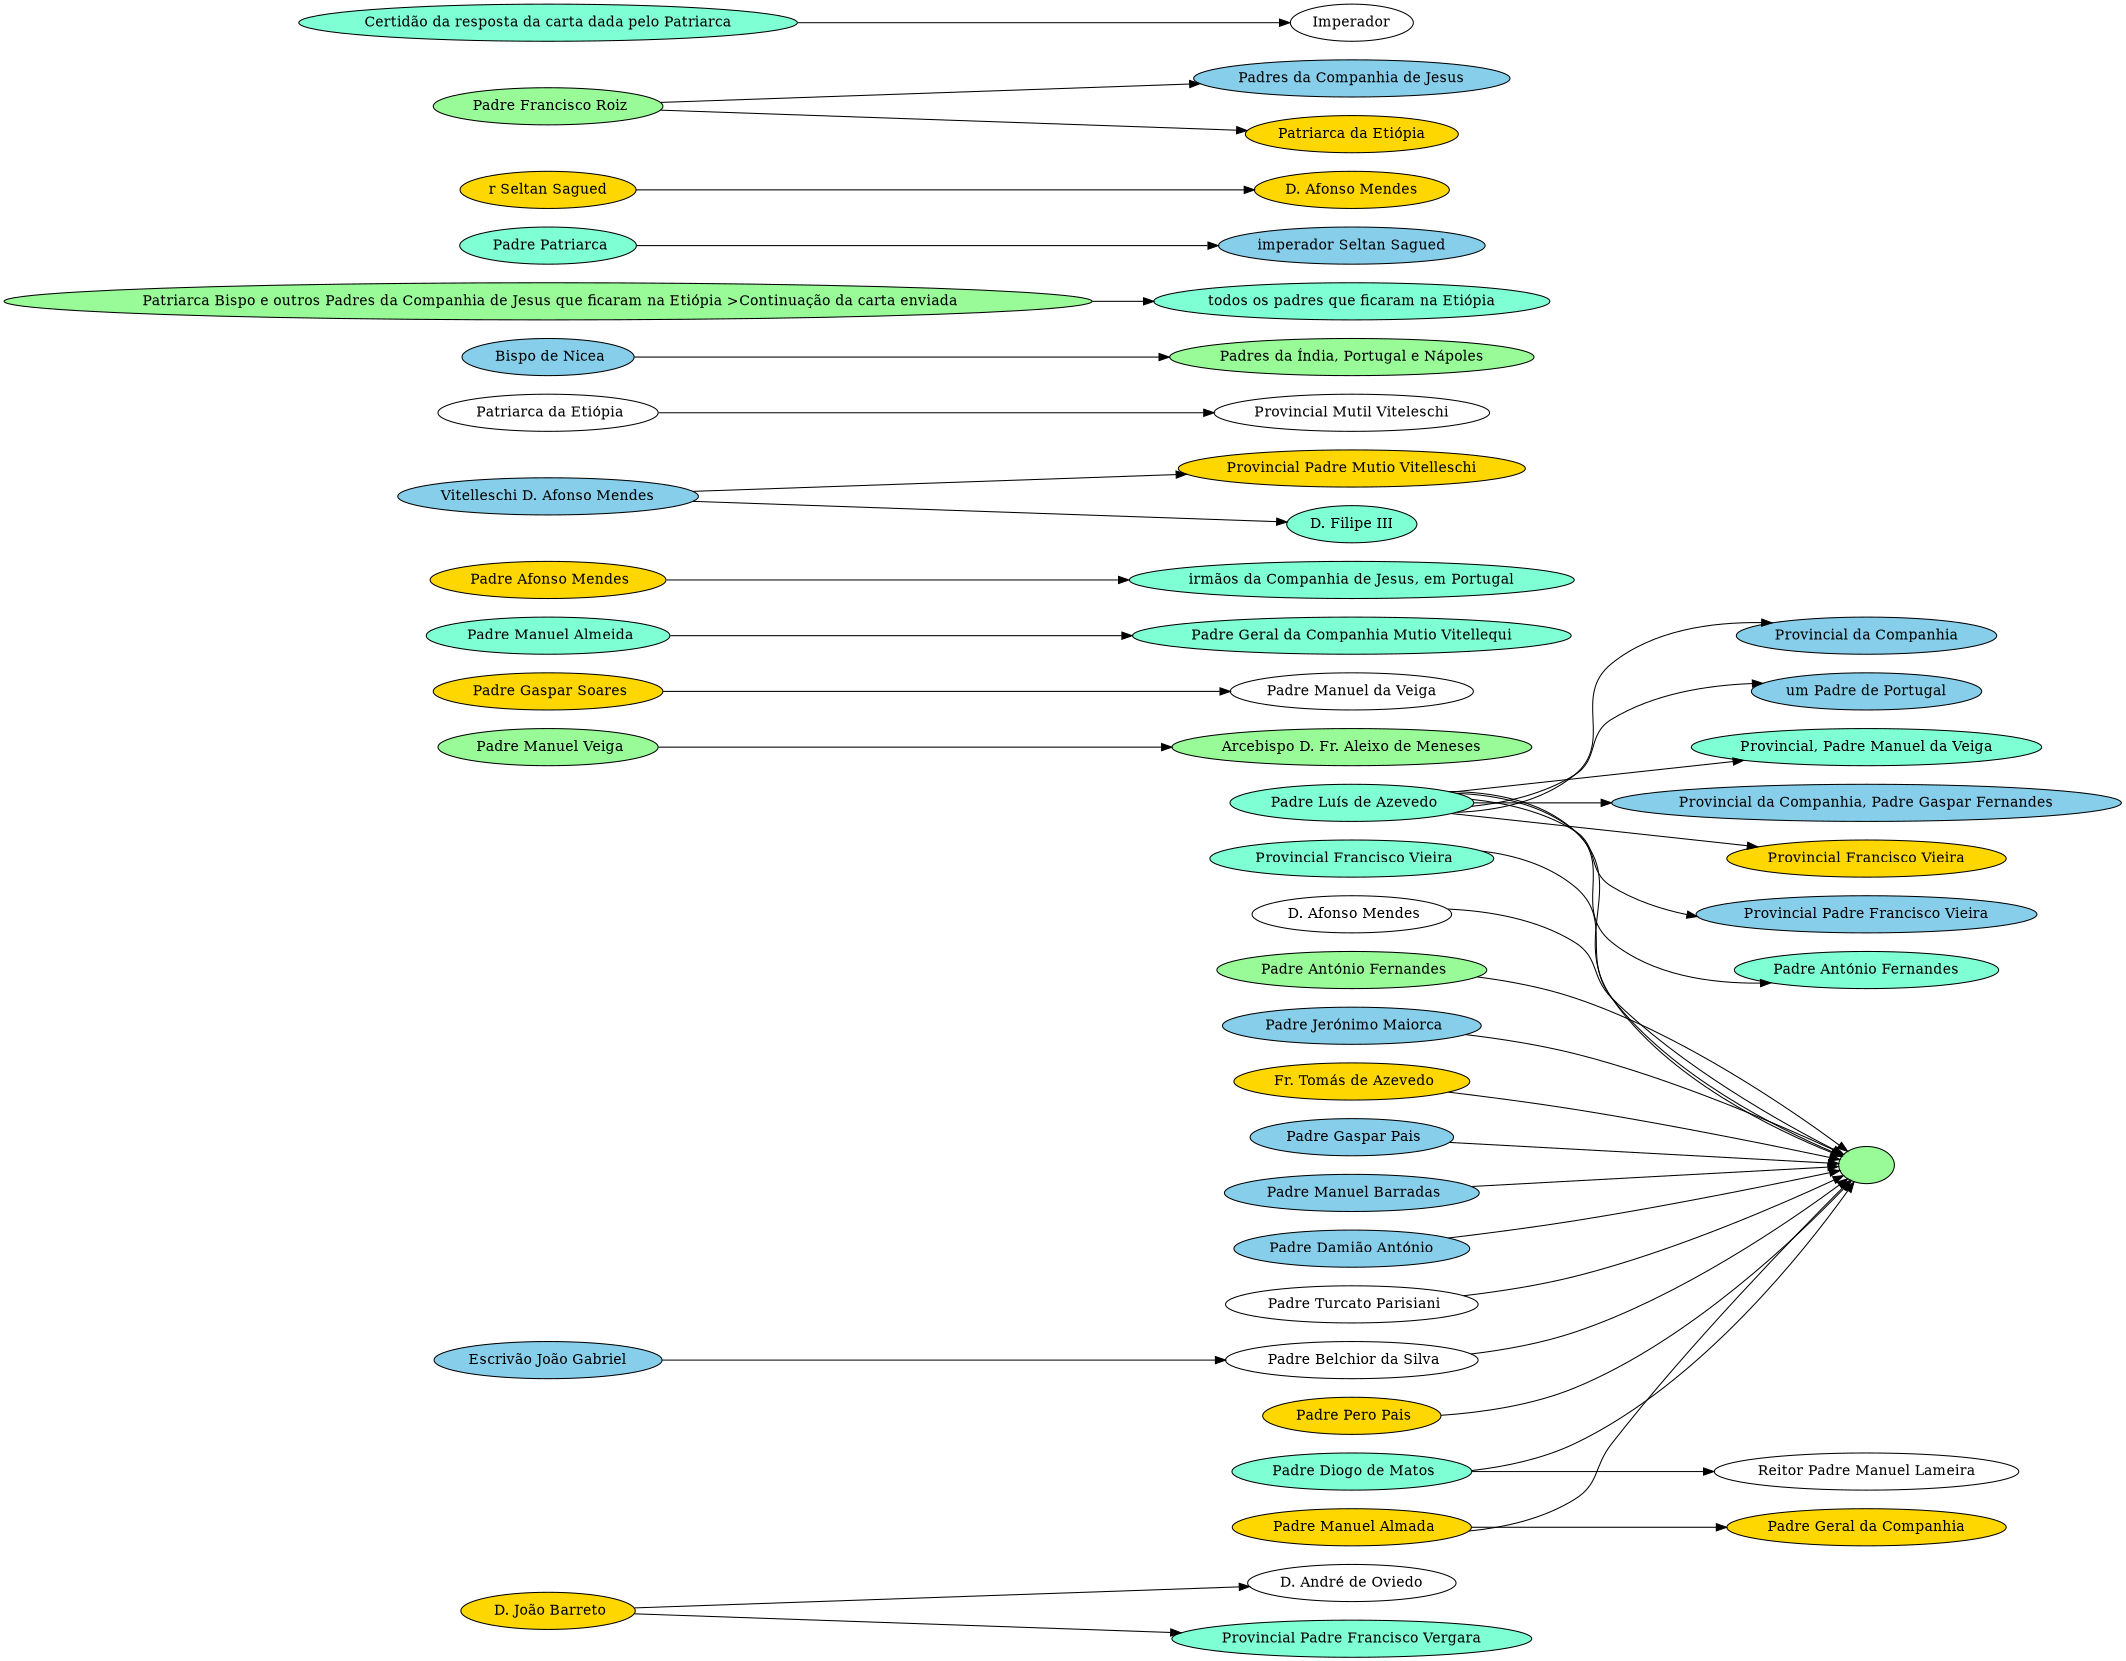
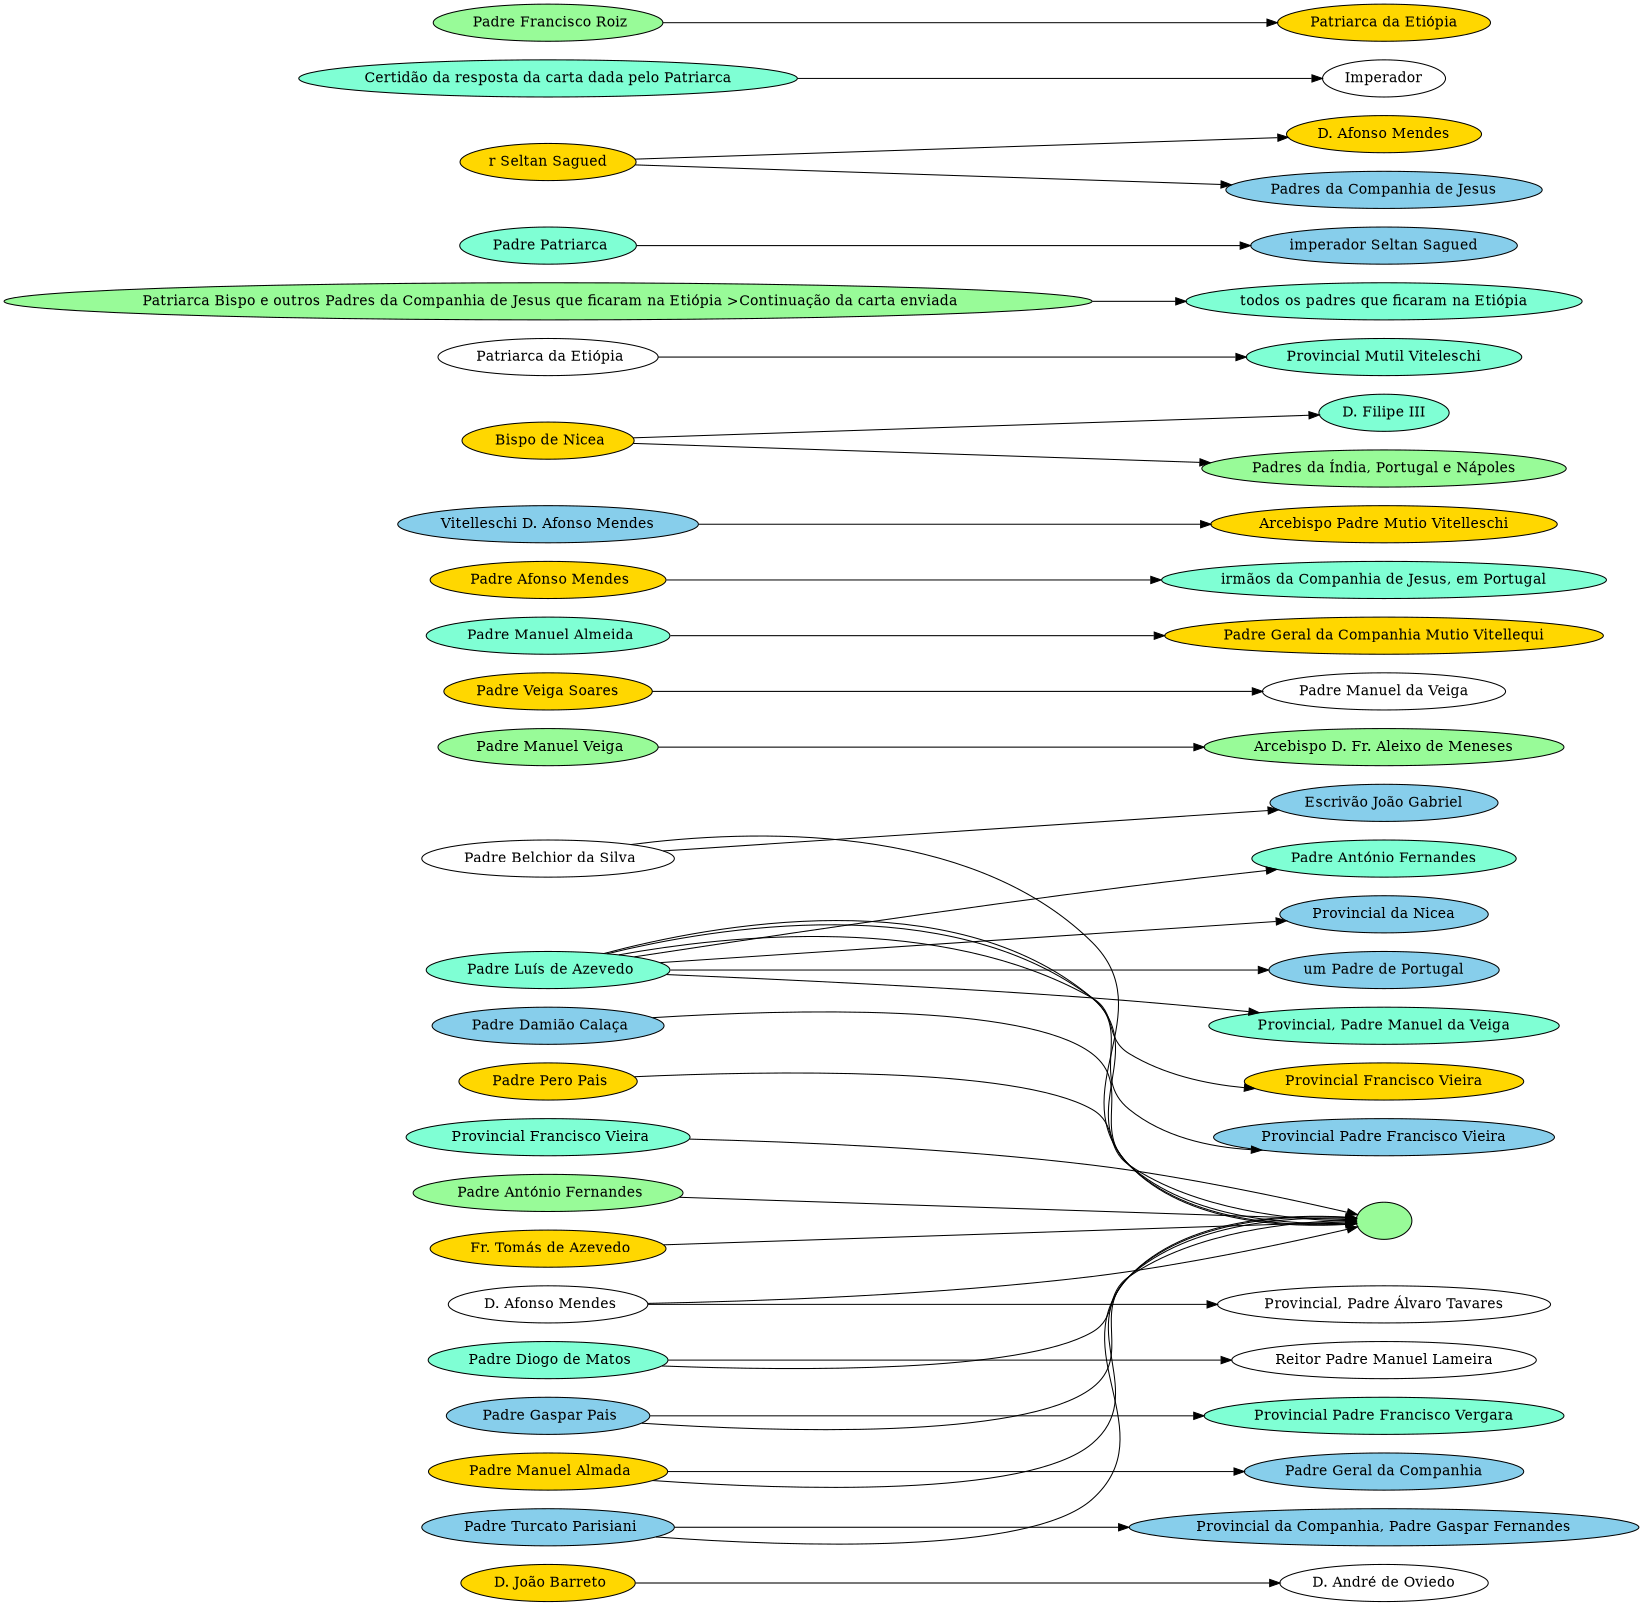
  digraph {
    rankdir=LR
    node [fillcolor=skyblue style=filled]
    " D. João Barreto" [fillcolor=gold]
    "D. André de Oviedo" [fillcolor=white]
    " Padre Belchior da Silva" [fillcolor=white]
    "Escrivão João Gabriel"
    "" [fillcolor=palegreen]
    " Padre Manuel Veiga" [fillcolor=palegreen]
    "Arcebispo D. Fr. Aleixo de Meneses" [fillcolor=palegreen]
-   " Padre Gaspar Soares" [fillcolor=gold]
+   " Padre Gaspar Soares" [fillcolor=gold label="Padre Veiga Soares"]
    "Padre Manuel da Veiga" [fillcolor=white]
    " Padre Luís de Azevedo" [fillcolor=aquamarine]
    "Provincial, Padre Manuel da Veiga" [fillcolor=aquamarine]
    "Provincial da Companhia, Padre Gaspar Fernandes"
    "Provincial Francisco Vieira" [fillcolor=gold]
    "Provincial Padre Francisco Vieira"
    "Padre António Fernandes" [fillcolor=aquamarine]
-   "Provincial da Companhia"
+   "Provincial da Companhia" [label="Provincial da Nicea"]
    "um Padre de Portugal"
    " Padre Pero Pais" [fillcolor=gold]
    " Provincial Francisco Vieira" [fillcolor=aquamarine]
    " D. Afonso Mendes" [fillcolor=white]
+   "Provincial, Padre Álvaro Tavares" [fillcolor=white]
    " Padre António Fernandes" [fillcolor=palegreen]
-   " Padre Jerónimo Maiorca"
    " Padre Diogo de Matos" [fillcolor=aquamarine]
    "Reitor Padre Manuel Lameira" [fillcolor=white]
    " Fr. Tomás de Azevedo" [fillcolor=gold]
    " Padre Manuel Almeida" [fillcolor=aquamarine]
-   "Padre Geral da Companhia Mutio Vitellequi" [fillcolor=aquamarine]
+   "Padre Geral da Companhia Mutio Vitellequi" [fillcolor=gold]
    " Padre Gaspar Pais"
    "Provincial Padre Francisco Vergara" [fillcolor=aquamarine]
    " Padre Afonso Mendes" [fillcolor=gold]
    "irmãos da Companhia de Jesus, em Portugal" [fillcolor=aquamarine]
    n33 [label="Vitelleschi D. Afonso Mendes"]
-   "Provincial Padre Mutio Vitelleschi" [fillcolor=gold]
+   "Provincial Padre Mutio Vitelleschi" [fillcolor=gold label="Arcebispo Padre Mutio Vitelleschi"]
    "D. Filipe III" [fillcolor=aquamarine]
    " Patriarca da Etiópia" [fillcolor=white]
-   "Provincial Mutil Viteleschi" [fillcolor=white]
-   " Padre Manuel Barradas"
+   "Provincial Mutil Viteleschi" [fillcolor=aquamarine]
    " Padre Manuel Almada" [fillcolor=gold]
-   "Padre Geral da Companhia" [fillcolor=gold]
+   "Padre Geral da Companhia"
    "Padres da Índia, Portugal e Nápoles" [fillcolor=palegreen]
-   " Bispo de Nicea"
+   " Bispo de Nicea" [fillcolor=gold]
    " Patriarca Bispo e outros Padres da Companhia de Jesus que ficaram na Etiópia >Continuação da carta enviada" [fillcolor=palegreen]
    "todos os padres que ficaram na Etiópia" [fillcolor=aquamarine]
    " Padre Patriarca" [fillcolor=aquamarine]
    "imperador Seltan Sagued"
    "r Seltan Sagued" [fillcolor=gold]
    "D. Afonso Mendes" [fillcolor=gold]
    "Padres da Companhia de Jesus"
    "Certidão da resposta da carta dada pelo Patriarca" [fillcolor=aquamarine]
    Imperador [fillcolor=white]
    " Padre Francisco Roiz" [fillcolor=palegreen]
    "Patriarca da Etiópia" [fillcolor=gold]
-   " Padre Damião Calaça" [label="Padre Damião António"]
-   " Padre Turcato Parisiani" [fillcolor=white]
+   " Padre Damião Calaça"
+   " Padre Turcato Parisiani"
    " D. João Barreto" -> "D. André de Oviedo"
-   "Escrivão João Gabriel" -> " Padre Belchior da Silva"
+   " Padre Belchior da Silva" -> "Escrivão João Gabriel"
    " Padre Belchior da Silva" -> ""
    " Padre Manuel Veiga" -> "Arcebispo D. Fr. Aleixo de Meneses"
    " Padre Gaspar Soares" -> "Padre Manuel da Veiga"
    " Padre Luís de Azevedo" -> ""
    " Padre Luís de Azevedo" -> "Provincial, Padre Manuel da Veiga"
-   " Padre Luís de Azevedo" -> "Provincial da Companhia, Padre Gaspar Fernandes"
+   " Padre Turcato Parisiani" -> "Provincial da Companhia, Padre Gaspar Fernandes"
    " Padre Luís de Azevedo" -> "Provincial Francisco Vieira"
    " Padre Luís de Azevedo" -> "Provincial Padre Francisco Vieira"
    " Padre Luís de Azevedo" -> "Padre António Fernandes"
    " Padre Luís de Azevedo" -> "Provincial da Companhia"
    " Padre Luís de Azevedo" -> "um Padre de Portugal"
    " Padre Pero Pais" -> ""
    " Provincial Francisco Vieira" -> ""
    " D. Afonso Mendes" -> ""
+   " D. Afonso Mendes" -> "Provincial, Padre Álvaro Tavares"
    " Padre António Fernandes" -> ""
-   " Padre Jerónimo Maiorca" -> ""
    " Padre Diogo de Matos" -> ""
    " Padre Diogo de Matos" -> "Reitor Padre Manuel Lameira"
    " Fr. Tomás de Azevedo" -> ""
    " Padre Manuel Almeida" -> "Padre Geral da Companhia Mutio Vitellequi"
    " Padre Gaspar Pais" -> ""
-   " D. João Barreto" -> "Provincial Padre Francisco Vergara"
+   " Padre Gaspar Pais" -> "Provincial Padre Francisco Vergara"
    " Padre Afonso Mendes" -> "irmãos da Companhia de Jesus, em Portugal"
    n33 -> "Provincial Padre Mutio Vitelleschi"
-   n33 -> "D. Filipe III"
+   " Bispo de Nicea" -> "D. Filipe III"
    " Patriarca da Etiópia" -> "Provincial Mutil Viteleschi"
-   " Padre Manuel Barradas" -> ""
    " Padre Manuel Almada" -> ""
    " Padre Manuel Almada" -> "Padre Geral da Companhia"
    " Bispo de Nicea" -> "Padres da Índia, Portugal e Nápoles"
    " Patriarca Bispo e outros Padres da Companhia de Jesus que ficaram na Etiópia >Continuação da carta enviada" -> "todos os padres que ficaram na Etiópia"
    " Padre Patriarca" -> "imperador Seltan Sagued"
    "r Seltan Sagued" -> "D. Afonso Mendes"
-   " Padre Francisco Roiz" -> "Padres da Companhia de Jesus"
+   "r Seltan Sagued" -> "Padres da Companhia de Jesus"
    "Certidão da resposta da carta dada pelo Patriarca" -> Imperador
    " Padre Francisco Roiz" -> "Patriarca da Etiópia"
    " Padre Damião Calaça" -> ""
    " Padre Turcato Parisiani" -> ""
  }
